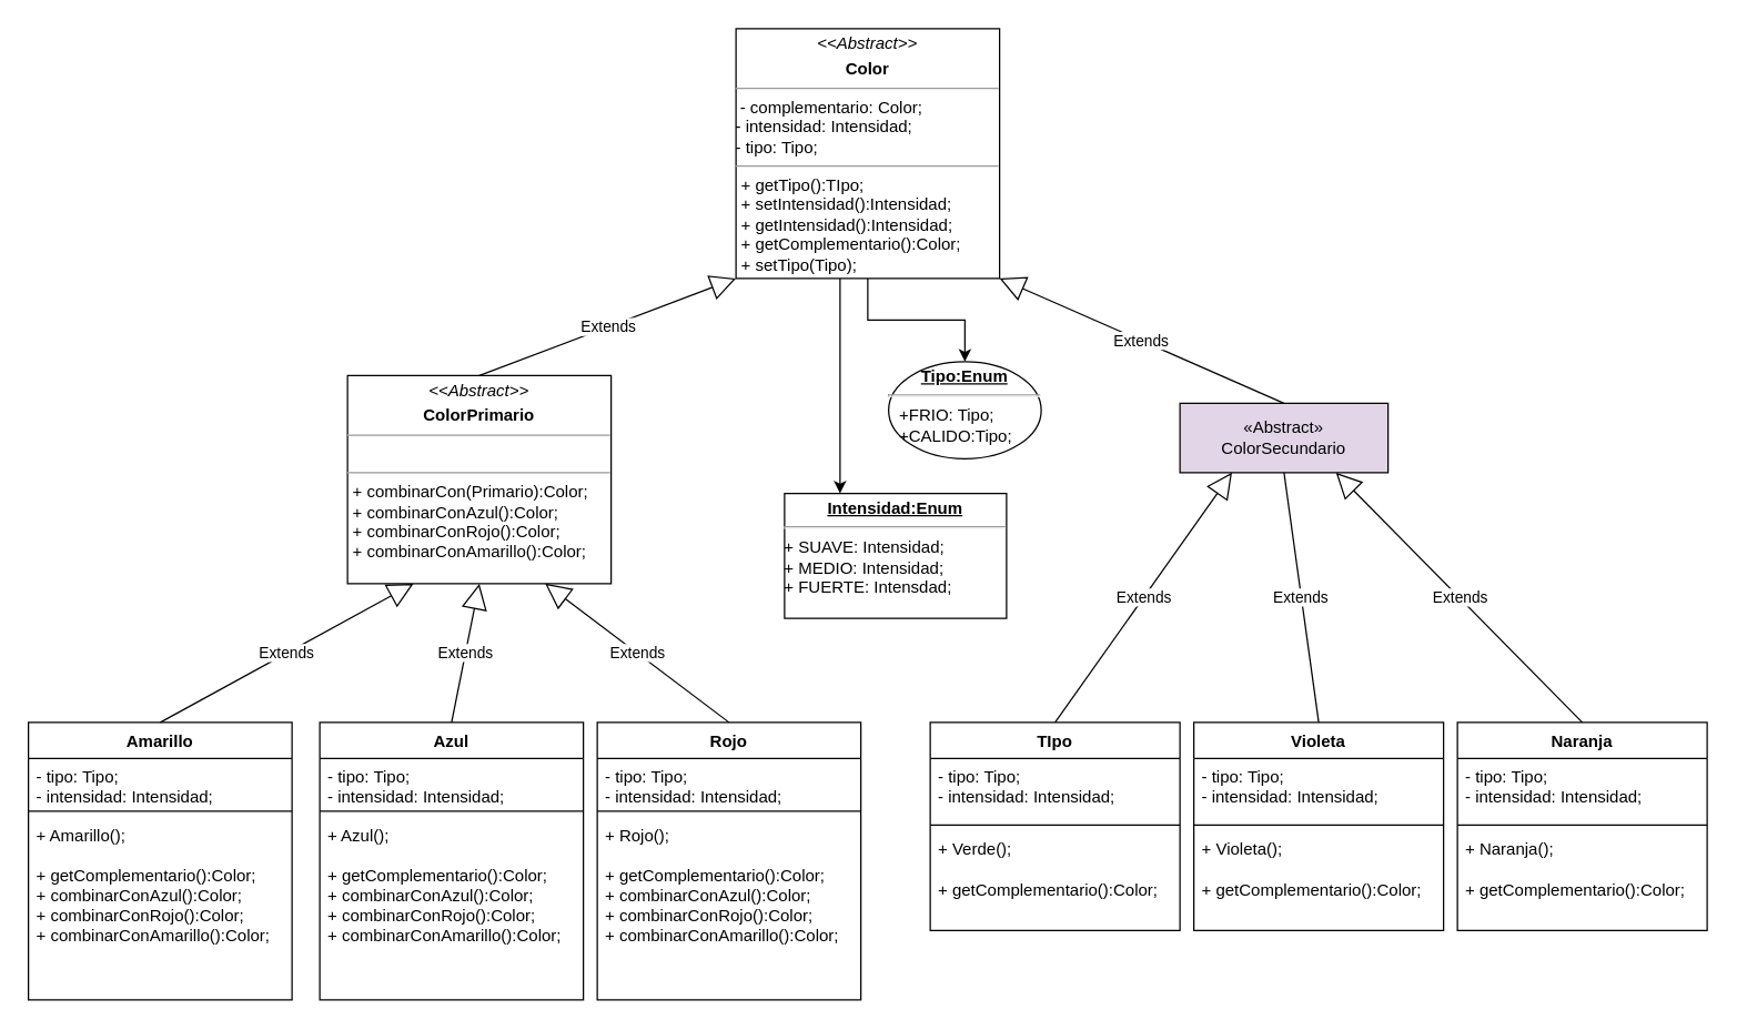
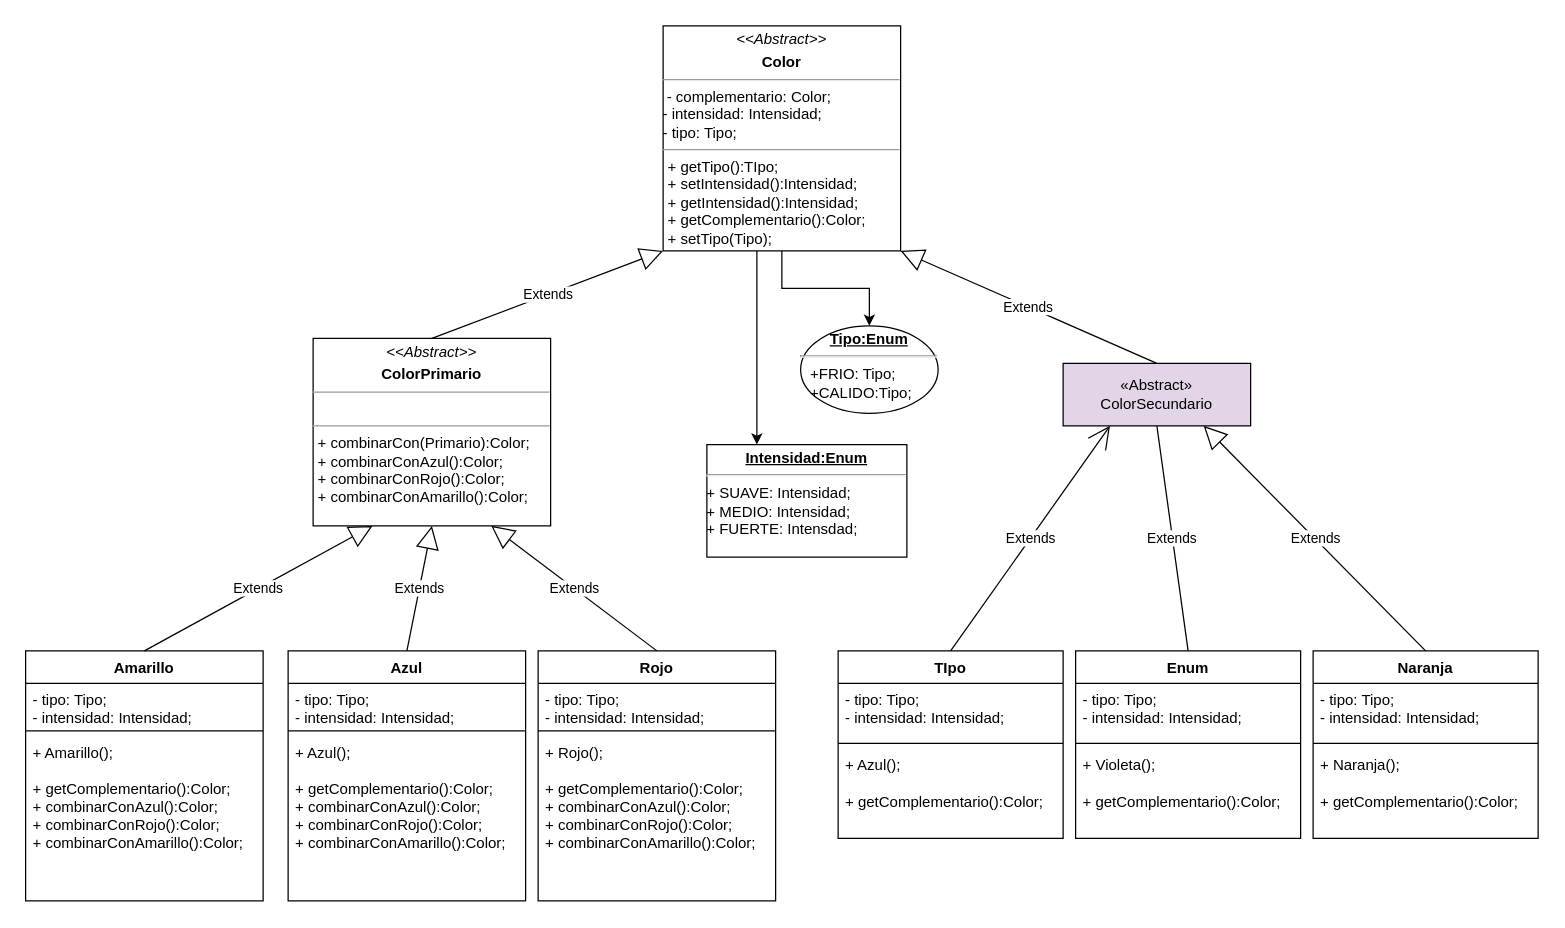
  <mxCell id="0" />
  <mxCell id="1" parent="0" />
  <mxCell id="2" value="" style="edgeStyle=orthogonalEdgeStyle;rounded=0;orthogonalLoop=1;jettySize=auto;html=1;" edge="1" parent="1" source="4" target="31"><mxGeometry relative="1" as="geometry" /></mxCell>
  <mxCell id="3" style="edgeStyle=orthogonalEdgeStyle;rounded=0;orthogonalLoop=1;jettySize=auto;html=1;entryX=0.25;entryY=0;entryDx=0;entryDy=0;" edge="1" parent="1" source="4" target="32"><mxGeometry relative="1" as="geometry"><Array as="points"><mxPoint x="605" y="260" /><mxPoint x="605" y="260" /></Array></mxGeometry></mxCell>
  <mxCell id="4" value="&lt;p style=&quot;margin:0px;margin-top:4px;text-align:center;&quot;&gt;&lt;i&gt;&amp;lt;&amp;lt;Abstract&amp;gt;&amp;gt;&lt;/i&gt;&lt;/p&gt;&lt;p style=&quot;margin:0px;margin-top:4px;text-align:center;&quot;&gt;&lt;b&gt;Color&lt;/b&gt;&lt;br&gt;&lt;/p&gt;&lt;hr size=&quot;1&quot;&gt;&amp;nbsp;- complementario: Color;&lt;br&gt;- intensidad: Intensidad;&lt;br&gt;- tipo: Tipo;&lt;br&gt;&lt;hr size=&quot;1&quot;&gt;&lt;p style=&quot;margin:0px;margin-left:4px;&quot;&gt;+ getTipo():TIpo;&lt;br&gt;+ setIntensidad():Intensidad;&lt;br&gt;+ getIntensidad():Intensidad;&lt;br&gt;+ getComplementario():Color;&lt;/p&gt;&lt;p style=&quot;margin:0px;margin-left:4px;&quot;&gt;+ setTipo(Tipo);&lt;br&gt;&lt;/p&gt;" style="verticalAlign=top;align=left;overflow=fill;html=1;whiteSpace=wrap;" vertex="1" parent="1"><mxGeometry x="530" y="20" width="190" height="180" as="geometry" /></mxCell>
  <mxCell id="5" value="«Abstract»&lt;br&gt;ColorSecundario" style="html=1;dropTarget=0;whiteSpace=wrap;fillColor=#e1d5e7;" vertex="1" parent="1"><mxGeometry x="850" y="290" width="150" height="50" as="geometry" /></mxCell>
  <mxCell id="6" value="&lt;p style=&quot;margin:0px;margin-top:4px;text-align:center;&quot;&gt;&lt;i&gt;&amp;lt;&amp;lt;Abstract&amp;gt;&amp;gt;&lt;/i&gt;&lt;b&gt;&lt;br&gt;&lt;/b&gt;&lt;/p&gt;&lt;p style=&quot;margin:0px;margin-top:4px;text-align:center;&quot;&gt;&lt;b&gt;ColorPrimario&lt;/b&gt;&lt;br&gt;&lt;/p&gt;&lt;hr size=&quot;1&quot;&gt;&lt;br&gt;&lt;hr size=&quot;1&quot;&gt;&lt;p style=&quot;margin:0px;margin-left:4px;&quot;&gt;+ combinarCon(Primario):Color;&lt;br&gt;+ combinarConAzul():Color;&lt;br&gt;+ combinarConRojo():Color;&lt;br&gt;+ combinarConAmarillo():Color;&lt;/p&gt;" style="verticalAlign=top;align=left;overflow=fill;html=1;whiteSpace=wrap;" vertex="1" parent="1"><mxGeometry x="250" y="270" width="190" height="150" as="geometry" /></mxCell>
  <mxCell id="7" value="Amarillo" style="swimlane;fontStyle=1;align=center;verticalAlign=top;childLayout=stackLayout;horizontal=1;startSize=26;horizontalStack=0;resizeParent=1;resizeParentMax=0;resizeLast=0;collapsible=1;marginBottom=0;whiteSpace=wrap;html=1;" vertex="1" parent="1"><mxGeometry x="20" y="520" width="190" height="200" as="geometry" /></mxCell>
  <mxCell id="8" value="- tipo: Tipo;&lt;br&gt;- intensidad: Intensidad;" style="text;strokeColor=none;fillColor=none;align=left;verticalAlign=top;spacingLeft=4;spacingRight=4;overflow=hidden;rotatable=0;points=[[0,0.5],[1,0.5]];portConstraint=eastwest;whiteSpace=wrap;html=1;" vertex="1" parent="7"><mxGeometry y="26" width="190" height="34" as="geometry" /></mxCell>
  <mxCell id="9" value="" style="line;strokeWidth=1;fillColor=none;align=left;verticalAlign=middle;spacingTop=-1;spacingLeft=3;spacingRight=3;rotatable=0;labelPosition=right;points=[];portConstraint=eastwest;strokeColor=inherit;" vertex="1" parent="7"><mxGeometry y="60" width="190" height="8" as="geometry" /></mxCell>
  <mxCell id="10" value="+ Amarillo();&lt;br&gt;&lt;br&gt;+ getComplementario():Color;&lt;br&gt;+ combinarConAzul():Color;&lt;br&gt;+ combinarConRojo():Color;&lt;br&gt;+ combinarConAmarillo():Color;" style="text;strokeColor=none;fillColor=none;align=left;verticalAlign=top;spacingLeft=4;spacingRight=4;overflow=hidden;rotatable=0;points=[[0,0.5],[1,0.5]];portConstraint=eastwest;whiteSpace=wrap;html=1;" vertex="1" parent="7"><mxGeometry y="68" width="190" height="132" as="geometry" /></mxCell>
  <mxCell id="11" value="Azul" style="swimlane;fontStyle=1;align=center;verticalAlign=top;childLayout=stackLayout;horizontal=1;startSize=26;horizontalStack=0;resizeParent=1;resizeParentMax=0;resizeLast=0;collapsible=1;marginBottom=0;whiteSpace=wrap;html=1;" vertex="1" parent="1"><mxGeometry x="230" y="520" width="190" height="200" as="geometry" /></mxCell>
  <mxCell id="12" value="- tipo: Tipo;&lt;br&gt;- intensidad: Intensidad;" style="text;strokeColor=none;fillColor=none;align=left;verticalAlign=top;spacingLeft=4;spacingRight=4;overflow=hidden;rotatable=0;points=[[0,0.5],[1,0.5]];portConstraint=eastwest;whiteSpace=wrap;html=1;" vertex="1" parent="11"><mxGeometry y="26" width="190" height="34" as="geometry" /></mxCell>
  <mxCell id="13" value="" style="line;strokeWidth=1;fillColor=none;align=left;verticalAlign=middle;spacingTop=-1;spacingLeft=3;spacingRight=3;rotatable=0;labelPosition=right;points=[];portConstraint=eastwest;strokeColor=inherit;" vertex="1" parent="11"><mxGeometry y="60" width="190" height="8" as="geometry" /></mxCell>
  <mxCell id="14" value="+ Azul();&lt;br&gt;&lt;br&gt;+ getComplementario():Color;&lt;br&gt;+ combinarConAzul():Color;&lt;br&gt;+ combinarConRojo():Color;&lt;br&gt;+ combinarConAmarillo():Color;" style="text;strokeColor=none;fillColor=none;align=left;verticalAlign=top;spacingLeft=4;spacingRight=4;overflow=hidden;rotatable=0;points=[[0,0.5],[1,0.5]];portConstraint=eastwest;whiteSpace=wrap;html=1;" vertex="1" parent="11"><mxGeometry y="68" width="190" height="132" as="geometry" /></mxCell>
  <mxCell id="15" value="Rojo" style="swimlane;fontStyle=1;align=center;verticalAlign=top;childLayout=stackLayout;horizontal=1;startSize=26;horizontalStack=0;resizeParent=1;resizeParentMax=0;resizeLast=0;collapsible=1;marginBottom=0;whiteSpace=wrap;html=1;" vertex="1" parent="1"><mxGeometry x="430" y="520" width="190" height="200" as="geometry" /></mxCell>
  <mxCell id="16" value="- tipo: Tipo;&lt;br&gt;- intensidad: Intensidad;" style="text;strokeColor=none;fillColor=none;align=left;verticalAlign=top;spacingLeft=4;spacingRight=4;overflow=hidden;rotatable=0;points=[[0,0.5],[1,0.5]];portConstraint=eastwest;whiteSpace=wrap;html=1;" vertex="1" parent="15"><mxGeometry y="26" width="190" height="34" as="geometry" /></mxCell>
  <mxCell id="17" value="" style="line;strokeWidth=1;fillColor=none;align=left;verticalAlign=middle;spacingTop=-1;spacingLeft=3;spacingRight=3;rotatable=0;labelPosition=right;points=[];portConstraint=eastwest;strokeColor=inherit;" vertex="1" parent="15"><mxGeometry y="60" width="190" height="8" as="geometry" /></mxCell>
  <mxCell id="18" value="+ Rojo();&lt;br&gt;&lt;br&gt;+ getComplementario():Color;&lt;br&gt;+ combinarConAzul():Color;&lt;br&gt;+ combinarConRojo():Color;&lt;br&gt;+ combinarConAmarillo():Color;" style="text;strokeColor=none;fillColor=none;align=left;verticalAlign=top;spacingLeft=4;spacingRight=4;overflow=hidden;rotatable=0;points=[[0,0.5],[1,0.5]];portConstraint=eastwest;whiteSpace=wrap;html=1;" vertex="1" parent="15"><mxGeometry y="68" width="190" height="132" as="geometry" /></mxCell>
  <mxCell id="19" value="TIpo" style="swimlane;fontStyle=1;align=center;verticalAlign=top;childLayout=stackLayout;horizontal=1;startSize=26;horizontalStack=0;resizeParent=1;resizeParentMax=0;resizeLast=0;collapsible=1;marginBottom=0;whiteSpace=wrap;html=1;" vertex="1" parent="1"><mxGeometry x="670" y="520" width="180" height="150" as="geometry" /></mxCell>
  <mxCell id="20" value="- tipo: Tipo;&lt;br&gt;- intensidad: Intensidad;" style="text;strokeColor=none;fillColor=none;align=left;verticalAlign=top;spacingLeft=4;spacingRight=4;overflow=hidden;rotatable=0;points=[[0,0.5],[1,0.5]];portConstraint=eastwest;whiteSpace=wrap;html=1;" vertex="1" parent="19"><mxGeometry y="26" width="180" height="44" as="geometry" /></mxCell>
  <mxCell id="21" value="" style="line;strokeWidth=1;fillColor=none;align=left;verticalAlign=middle;spacingTop=-1;spacingLeft=3;spacingRight=3;rotatable=0;labelPosition=right;points=[];portConstraint=eastwest;strokeColor=inherit;" vertex="1" parent="19"><mxGeometry y="70" width="180" height="8" as="geometry" /></mxCell>
- <mxCell id="22" value="+ Verde();&lt;br&gt;&lt;br&gt;+ getComplementario():Color;" style="text;strokeColor=none;fillColor=none;align=left;verticalAlign=top;spacingLeft=4;spacingRight=4;overflow=hidden;rotatable=0;points=[[0,0.5],[1,0.5]];portConstraint=eastwest;whiteSpace=wrap;html=1;" vertex="1" parent="19"><mxGeometry y="78" width="180" height="72" as="geometry" /></mxCell>
- <mxCell id="23" value="Violeta" style="swimlane;fontStyle=1;align=center;verticalAlign=top;childLayout=stackLayout;horizontal=1;startSize=26;horizontalStack=0;resizeParent=1;resizeParentMax=0;resizeLast=0;collapsible=1;marginBottom=0;whiteSpace=wrap;html=1;" vertex="1" parent="1"><mxGeometry x="860" y="520" width="180" height="150" as="geometry" /></mxCell>
+ <mxCell id="22" value="+ Azul();&lt;br&gt;&lt;br&gt;+ getComplementario():Color;" style="text;strokeColor=none;fillColor=none;align=left;verticalAlign=top;spacingLeft=4;spacingRight=4;overflow=hidden;rotatable=0;points=[[0,0.5],[1,0.5]];portConstraint=eastwest;whiteSpace=wrap;html=1;" vertex="1" parent="19"><mxGeometry y="78" width="180" height="72" as="geometry" /></mxCell>
+ <mxCell id="23" value="Enum" style="swimlane;fontStyle=1;align=center;verticalAlign=top;childLayout=stackLayout;horizontal=1;startSize=26;horizontalStack=0;resizeParent=1;resizeParentMax=0;resizeLast=0;collapsible=1;marginBottom=0;whiteSpace=wrap;html=1;" vertex="1" parent="1"><mxGeometry x="860" y="520" width="180" height="150" as="geometry" /></mxCell>
  <mxCell id="24" value="- tipo: Tipo;&lt;br&gt;- intensidad: Intensidad;" style="text;strokeColor=none;fillColor=none;align=left;verticalAlign=top;spacingLeft=4;spacingRight=4;overflow=hidden;rotatable=0;points=[[0,0.5],[1,0.5]];portConstraint=eastwest;whiteSpace=wrap;html=1;" vertex="1" parent="23"><mxGeometry y="26" width="180" height="44" as="geometry" /></mxCell>
  <mxCell id="25" value="" style="line;strokeWidth=1;fillColor=none;align=left;verticalAlign=middle;spacingTop=-1;spacingLeft=3;spacingRight=3;rotatable=0;labelPosition=right;points=[];portConstraint=eastwest;strokeColor=inherit;" vertex="1" parent="23"><mxGeometry y="70" width="180" height="8" as="geometry" /></mxCell>
  <mxCell id="26" value="+ Violeta();&lt;br&gt;&lt;br&gt;+ getComplementario():Color;" style="text;strokeColor=none;fillColor=none;align=left;verticalAlign=top;spacingLeft=4;spacingRight=4;overflow=hidden;rotatable=0;points=[[0,0.5],[1,0.5]];portConstraint=eastwest;whiteSpace=wrap;html=1;" vertex="1" parent="23"><mxGeometry y="78" width="180" height="72" as="geometry" /></mxCell>
  <mxCell id="27" value="Naranja" style="swimlane;fontStyle=1;align=center;verticalAlign=top;childLayout=stackLayout;horizontal=1;startSize=26;horizontalStack=0;resizeParent=1;resizeParentMax=0;resizeLast=0;collapsible=1;marginBottom=0;whiteSpace=wrap;html=1;" vertex="1" parent="1"><mxGeometry x="1050" y="520" width="180" height="150" as="geometry" /></mxCell>
  <mxCell id="28" value="- tipo: Tipo;&lt;br&gt;- intensidad: Intensidad;" style="text;strokeColor=none;fillColor=none;align=left;verticalAlign=top;spacingLeft=4;spacingRight=4;overflow=hidden;rotatable=0;points=[[0,0.5],[1,0.5]];portConstraint=eastwest;whiteSpace=wrap;html=1;" vertex="1" parent="27"><mxGeometry y="26" width="180" height="44" as="geometry" /></mxCell>
  <mxCell id="29" value="" style="line;strokeWidth=1;fillColor=none;align=left;verticalAlign=middle;spacingTop=-1;spacingLeft=3;spacingRight=3;rotatable=0;labelPosition=right;points=[];portConstraint=eastwest;strokeColor=inherit;" vertex="1" parent="27"><mxGeometry y="70" width="180" height="8" as="geometry" /></mxCell>
  <mxCell id="30" value="+ Naranja();&lt;br&gt;&lt;br&gt;+ getComplementario():Color;" style="text;strokeColor=none;fillColor=none;align=left;verticalAlign=top;spacingLeft=4;spacingRight=4;overflow=hidden;rotatable=0;points=[[0,0.5],[1,0.5]];portConstraint=eastwest;whiteSpace=wrap;html=1;" vertex="1" parent="27"><mxGeometry y="78" width="180" height="72" as="geometry" /></mxCell>
  <mxCell id="31" value="&lt;p style=&quot;margin:0px;margin-top:4px;text-align:center;text-decoration:underline;&quot;&gt;&lt;b&gt;Tipo:Enum&lt;/b&gt;&lt;/p&gt;&lt;hr&gt;&lt;p style=&quot;margin:0px;margin-left:8px;&quot;&gt;+FRIO: Tipo;&lt;/p&gt;&lt;p style=&quot;margin:0px;margin-left:8px;&quot;&gt;+CALIDO:Tipo;&lt;br&gt;&lt;/p&gt;" style="ellipse;verticalAlign=top;align=left;overflow=fill;html=1;whiteSpace=wrap;" vertex="1" parent="1"><mxGeometry x="640" y="260" width="110" height="70" as="geometry" /></mxCell>
  <mxCell id="32" value="&lt;p style=&quot;margin:0px;margin-top:4px;text-align:center;text-decoration:underline;&quot;&gt;&lt;b&gt;Intensidad:Enum&lt;/b&gt;&lt;/p&gt;&lt;hr&gt;+ SUAVE: Intensidad;&lt;br&gt;+ MEDIO: Intensidad;&lt;br&gt;+ FUERTE: Intensdad;&lt;div&gt;&lt;br/&gt;&lt;/div&gt;" style="verticalAlign=top;align=left;overflow=fill;html=1;whiteSpace=wrap;" vertex="1" parent="1"><mxGeometry x="565" y="355" width="160" height="90" as="geometry" /></mxCell>
  <mxCell id="33" value="Extends" style="endArrow=none;endSize=16;endFill=0;html=1;rounded=0;entryX=0.5;entryY=1;entryDx=0;entryDy=0;exitX=0.5;exitY=0;exitDx=0;exitDy=0;" edge="1" parent="1" source="23" target="5"><mxGeometry width="160" relative="1" as="geometry"><mxPoint x="850" y="410" as="sourcePoint" /><mxPoint x="1010" y="410" as="targetPoint" /></mxGeometry></mxCell>
- <mxCell id="34" value="Extends" style="endArrow=block;endSize=16;endFill=0;html=1;rounded=0;entryX=0.25;entryY=1;entryDx=0;entryDy=0;exitX=0.5;exitY=0;exitDx=0;exitDy=0;" edge="1" parent="1" source="19" target="5"><mxGeometry width="160" relative="1" as="geometry"><mxPoint x="860" y="420" as="sourcePoint" /><mxPoint x="1020" y="420" as="targetPoint" /></mxGeometry></mxCell>
+ <mxCell id="34" value="Extends" style="endArrow=open;endSize=16;endFill=0;html=1;rounded=0;entryX=0.25;entryY=1;entryDx=0;entryDy=0;exitX=0.5;exitY=0;exitDx=0;exitDy=0;" edge="1" parent="1" source="19" target="5"><mxGeometry width="160" relative="1" as="geometry"><mxPoint x="860" y="420" as="sourcePoint" /><mxPoint x="1020" y="420" as="targetPoint" /></mxGeometry></mxCell>
  <mxCell id="35" value="Extends" style="endArrow=block;endSize=16;endFill=0;html=1;rounded=0;entryX=0.75;entryY=1;entryDx=0;entryDy=0;exitX=0.5;exitY=0;exitDx=0;exitDy=0;" edge="1" parent="1" source="27" target="5"><mxGeometry width="160" relative="1" as="geometry"><mxPoint x="870" y="430" as="sourcePoint" /><mxPoint x="1030" y="430" as="targetPoint" /></mxGeometry></mxCell>
  <mxCell id="36" value="Extends" style="endArrow=block;endSize=16;endFill=0;html=1;rounded=0;entryX=0.75;entryY=1;entryDx=0;entryDy=0;exitX=0.5;exitY=0;exitDx=0;exitDy=0;" edge="1" parent="1" source="15" target="6"><mxGeometry width="160" relative="1" as="geometry"><mxPoint x="340" y="460" as="sourcePoint" /><mxPoint x="500" y="460" as="targetPoint" /></mxGeometry></mxCell>
  <mxCell id="37" value="Extends" style="endArrow=block;endSize=16;endFill=0;html=1;rounded=0;entryX=0.25;entryY=1;entryDx=0;entryDy=0;exitX=0.5;exitY=0;exitDx=0;exitDy=0;" edge="1" parent="1" source="7" target="6"><mxGeometry width="160" relative="1" as="geometry"><mxPoint x="20" y="370" as="sourcePoint" /><mxPoint x="180" y="370" as="targetPoint" /></mxGeometry></mxCell>
  <mxCell id="38" value="Extends" style="endArrow=block;endSize=16;endFill=0;html=1;rounded=0;entryX=0.5;entryY=1;entryDx=0;entryDy=0;exitX=0.5;exitY=0;exitDx=0;exitDy=0;" edge="1" parent="1" source="11" target="6"><mxGeometry width="160" relative="1" as="geometry"><mxPoint x="-40" y="410" as="sourcePoint" /><mxPoint x="120" y="410" as="targetPoint" /></mxGeometry></mxCell>
  <mxCell id="39" value="Extends" style="endArrow=block;endSize=16;endFill=0;html=1;rounded=0;entryX=0;entryY=1;entryDx=0;entryDy=0;exitX=0.5;exitY=0;exitDx=0;exitDy=0;" edge="1" parent="1" source="6" target="4"><mxGeometry width="160" relative="1" as="geometry"><mxPoint x="290" y="200" as="sourcePoint" /><mxPoint x="450" y="200" as="targetPoint" /></mxGeometry></mxCell>
  <mxCell id="40" value="Extends" style="endArrow=block;endSize=16;endFill=0;html=1;rounded=0;entryX=1;entryY=1;entryDx=0;entryDy=0;exitX=0.5;exitY=0;exitDx=0;exitDy=0;" edge="1" parent="1" source="5" target="4"><mxGeometry width="160" relative="1" as="geometry"><mxPoint x="790" y="250" as="sourcePoint" /><mxPoint x="950" y="250" as="targetPoint" /></mxGeometry></mxCell>
